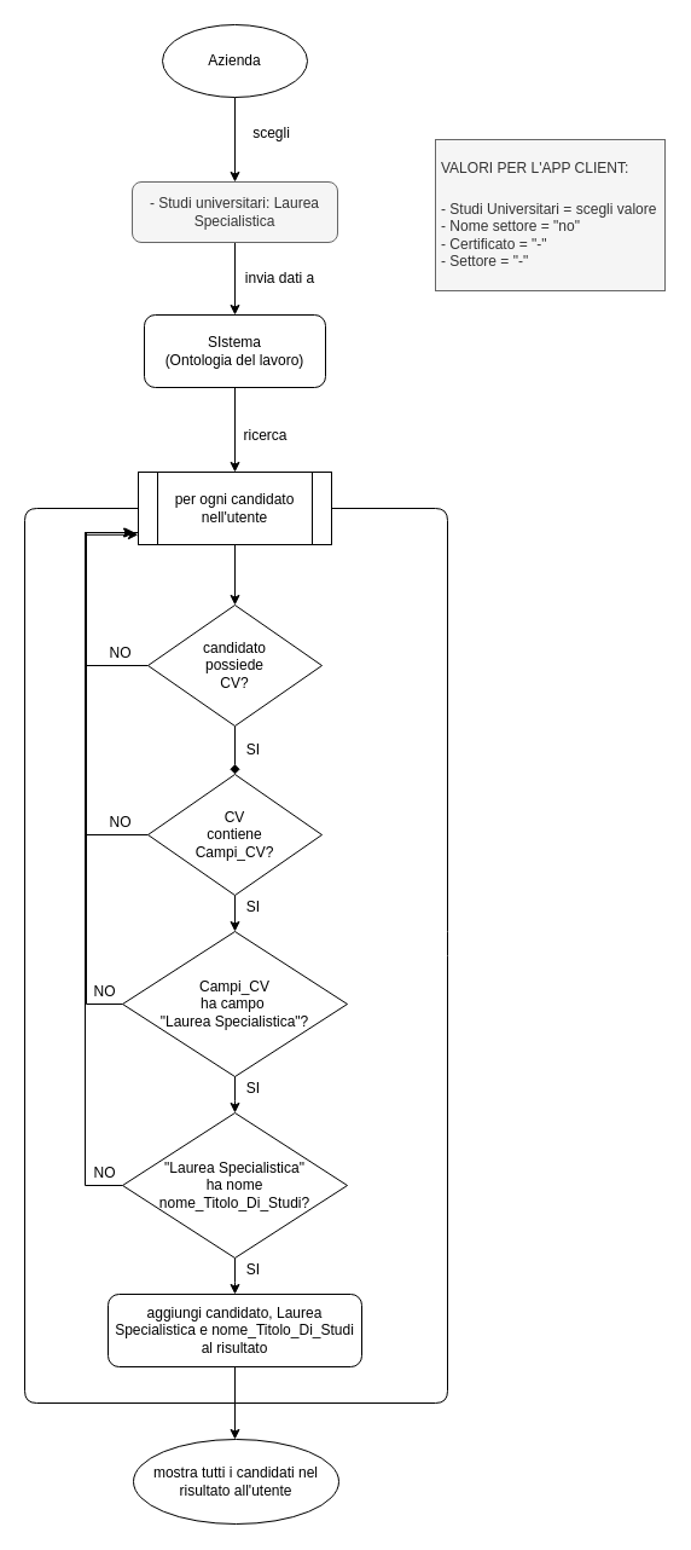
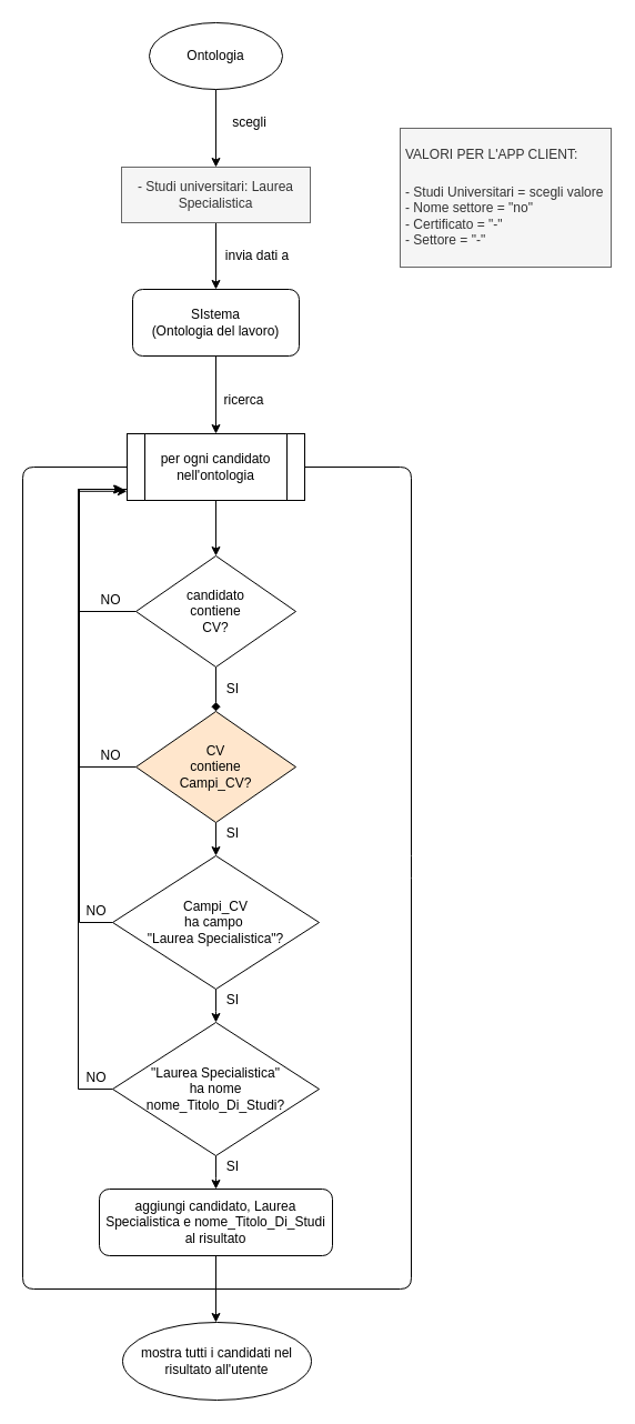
  <mxCell id="0" />
  <mxCell id="1" parent="0" />
  <mxCell id="2" style="edgeStyle=orthogonalEdgeStyle;rounded=0;orthogonalLoop=1;jettySize=auto;html=1;" parent="1" source="3" target="6" edge="1"><mxGeometry relative="1" as="geometry" /></mxCell>
- <mxCell id="3" value="Azienda" style="ellipse;whiteSpace=wrap;html=1;" parent="1" vertex="1"><mxGeometry x="134" y="20" width="120" height="60" as="geometry" /></mxCell>
+ <mxCell id="3" value="Ontologia" style="ellipse;whiteSpace=wrap;html=1;" parent="1" vertex="1"><mxGeometry x="134" y="20" width="120" height="60" as="geometry" /></mxCell>
  <mxCell id="4" value="scegli" style="text;html=1;align=center;verticalAlign=middle;resizable=0;points=[];autosize=1;" parent="1" vertex="1"><mxGeometry x="194" y="100" width="60" height="20" as="geometry" /></mxCell>
  <mxCell id="5" style="edgeStyle=orthogonalEdgeStyle;rounded=0;orthogonalLoop=1;jettySize=auto;html=1;" parent="1" source="6" target="12" edge="1"><mxGeometry relative="1" as="geometry" /></mxCell>
- <mxCell id="6" value="- Studi universitari: Laurea Specialistica" style="rounded=1;whiteSpace=wrap;html=1;fillColor=#f5f5f5;strokeColor=#666666;fontColor=#333333;" parent="1" vertex="1"><mxGeometry x="109" y="150" width="170" height="50" as="geometry" /></mxCell>
+ <mxCell id="6" value="- Studi universitari: Laurea Specialistica" style="whiteSpace=wrap;html=1;fillColor=#f5f5f5;strokeColor=#666666;fontColor=#333333;rounded=0;" parent="1" vertex="1"><mxGeometry x="109" y="150" width="170" height="50" as="geometry" /></mxCell>
  <mxCell id="7" style="edgeStyle=orthogonalEdgeStyle;rounded=0;orthogonalLoop=1;jettySize=auto;html=1;entryX=-0.011;entryY=0.876;entryDx=0;entryDy=0;entryPerimeter=0;" parent="1" source="9" target="15" edge="1"><mxGeometry relative="1" as="geometry"><Array as="points"><mxPoint x="70" y="550" /><mxPoint x="70" y="440" /><mxPoint x="114" y="440" /><mxPoint x="114" y="443" /></Array></mxGeometry></mxCell>
  <mxCell id="8" style="edgeStyle=orthogonalEdgeStyle;rounded=0;orthogonalLoop=1;jettySize=auto;html=1;entryX=0.5;entryY=0;entryDx=0;entryDy=0;endArrow=diamond;" parent="1" source="9" target="20" edge="1"><mxGeometry relative="1" as="geometry" /></mxCell>
- <mxCell id="9" value="candidato &lt;br&gt;possiede &lt;br&gt;CV?" style="rhombus;whiteSpace=wrap;html=1;" parent="1" vertex="1"><mxGeometry x="122" y="500" width="144" height="100" as="geometry" /></mxCell>
+ <mxCell id="9" value="candidato &lt;br&gt;contiene &lt;br&gt;CV?" style="rhombus;whiteSpace=wrap;html=1;" parent="1" vertex="1"><mxGeometry x="122" y="500" width="144" height="100" as="geometry" /></mxCell>
  <mxCell id="10" value="invia dati a" style="text;html=1;align=center;verticalAlign=middle;resizable=0;points=[];autosize=1;" parent="1" vertex="1"><mxGeometry x="196" y="220" width="70" height="20" as="geometry" /></mxCell>
  <mxCell id="11" style="edgeStyle=orthogonalEdgeStyle;rounded=0;orthogonalLoop=1;jettySize=auto;html=1;entryX=0.5;entryY=0;entryDx=0;entryDy=0;" parent="1" source="12" target="15" edge="1"><mxGeometry relative="1" as="geometry" /></mxCell>
  <mxCell id="12" value="SIstema&lt;br&gt;(Ontologia del lavoro)" style="rounded=1;whiteSpace=wrap;html=1;" parent="1" vertex="1"><mxGeometry x="119" y="260" width="150" height="60" as="geometry" /></mxCell>
  <mxCell id="13" value="ricerca" style="text;html=1;align=center;verticalAlign=middle;resizable=0;points=[];autosize=1;" parent="1" vertex="1"><mxGeometry x="194" y="350" width="50" height="20" as="geometry" /></mxCell>
  <mxCell id="14" style="edgeStyle=orthogonalEdgeStyle;rounded=0;orthogonalLoop=1;jettySize=auto;html=1;" parent="1" source="15" target="9" edge="1"><mxGeometry relative="1" as="geometry" /></mxCell>
- <mxCell id="15" value="per ogni candidato nell'utente" style="shape=process;whiteSpace=wrap;html=1;backgroundOutline=1;" parent="1" vertex="1"><mxGeometry x="114" y="390" width="160" height="60" as="geometry" /></mxCell>
+ <mxCell id="15" value="per ogni candidato nell'ontologia" style="shape=process;whiteSpace=wrap;html=1;backgroundOutline=1;" parent="1" vertex="1"><mxGeometry x="114" y="390" width="160" height="60" as="geometry" /></mxCell>
  <mxCell id="16" value="NO" style="text;html=1;align=center;verticalAlign=middle;resizable=0;points=[];autosize=1;" parent="1" vertex="1"><mxGeometry x="84" y="530" width="30" height="20" as="geometry" /></mxCell>
  <mxCell id="17" value="SI" style="text;html=1;align=center;verticalAlign=middle;resizable=0;points=[];autosize=1;" parent="1" vertex="1"><mxGeometry x="194" y="610" width="30" height="20" as="geometry" /></mxCell>
  <mxCell id="18" style="edgeStyle=orthogonalEdgeStyle;rounded=0;orthogonalLoop=1;jettySize=auto;html=1;" parent="1" source="20" edge="1"><mxGeometry relative="1" as="geometry"><mxPoint x="110" y="440" as="targetPoint" /><Array as="points"><mxPoint x="70" y="690" /><mxPoint x="70" y="440" /><mxPoint x="110" y="440" /></Array></mxGeometry></mxCell>
  <mxCell id="19" style="edgeStyle=orthogonalEdgeStyle;rounded=0;orthogonalLoop=1;jettySize=auto;html=1;entryX=0.5;entryY=0;entryDx=0;entryDy=0;" parent="1" source="20" target="25" edge="1"><mxGeometry relative="1" as="geometry" /></mxCell>
- <mxCell id="20" value="&lt;span&gt;CV &lt;br&gt;contiene &lt;br&gt;Campi_CV?&lt;/span&gt;" style="rhombus;whiteSpace=wrap;html=1;" parent="1" vertex="1"><mxGeometry x="122" y="640" width="144" height="100" as="geometry" /></mxCell>
+ <mxCell id="20" value="&lt;span&gt;CV &lt;br&gt;contiene &lt;br&gt;Campi_CV?&lt;/span&gt;" style="rhombus;whiteSpace=wrap;html=1;fillColor=#ffe6cc;" parent="1" vertex="1"><mxGeometry x="122" y="640" width="144" height="100" as="geometry" /></mxCell>
  <mxCell id="21" value="NO" style="text;html=1;align=center;verticalAlign=middle;resizable=0;points=[];autosize=1;" parent="1" vertex="1"><mxGeometry x="84" y="670" width="30" height="20" as="geometry" /></mxCell>
  <mxCell id="22" value="SI" style="text;html=1;align=center;verticalAlign=middle;resizable=0;points=[];autosize=1;" parent="1" vertex="1"><mxGeometry x="194" y="740" width="30" height="20" as="geometry" /></mxCell>
  <mxCell id="23" value="NO" style="text;html=1;align=center;verticalAlign=middle;resizable=0;points=[];autosize=1;" parent="1" vertex="1"><mxGeometry x="71" y="810" width="30" height="20" as="geometry" /></mxCell>
  <mxCell id="24" style="edgeStyle=orthogonalEdgeStyle;rounded=0;orthogonalLoop=1;jettySize=auto;html=1;exitX=0;exitY=0.5;exitDx=0;exitDy=0;" parent="1" source="25" edge="1"><mxGeometry relative="1" as="geometry"><mxPoint x="111" y="440" as="targetPoint" /><mxPoint x="101" y="855" as="sourcePoint" /><Array as="points"><mxPoint x="71" y="830" /><mxPoint x="71" y="440" /></Array></mxGeometry></mxCell>
  <mxCell id="25" value="&lt;span&gt;Campi_CV &lt;br&gt;ha campo&amp;nbsp;&lt;br&gt;&quot;Laurea Specialistica&quot;?&lt;br&gt;&lt;/span&gt;" style="rhombus;whiteSpace=wrap;html=1;" parent="1" vertex="1"><mxGeometry x="101" y="770" width="186" height="120" as="geometry" /></mxCell>
  <mxCell id="26" style="edgeStyle=orthogonalEdgeStyle;rounded=0;orthogonalLoop=1;jettySize=auto;html=1;entryX=0.5;entryY=0;entryDx=0;entryDy=0;" parent="1" source="25" edge="1"><mxGeometry relative="1" as="geometry"><mxPoint x="194" y="920" as="targetPoint" /></mxGeometry></mxCell>
  <mxCell id="27" value="SI" style="text;html=1;align=center;verticalAlign=middle;resizable=0;points=[];autosize=1;" parent="1" vertex="1"><mxGeometry x="194" y="890" width="30" height="20" as="geometry" /></mxCell>
  <mxCell id="28" style="edgeStyle=orthogonalEdgeStyle;rounded=0;orthogonalLoop=1;jettySize=auto;html=1;entryX=-0.001;entryY=0.863;entryDx=0;entryDy=0;entryPerimeter=0;exitX=0;exitY=0.5;exitDx=0;exitDy=0;" parent="1" source="30" target="15" edge="1"><mxGeometry relative="1" as="geometry"><Array as="points"><mxPoint x="70" y="980" /><mxPoint x="70" y="442" /></Array></mxGeometry></mxCell>
  <mxCell id="29" style="edgeStyle=orthogonalEdgeStyle;rounded=0;orthogonalLoop=1;jettySize=auto;html=1;" parent="1" source="30" edge="1"><mxGeometry relative="1" as="geometry"><mxPoint x="194" y="1070" as="targetPoint" /></mxGeometry></mxCell>
  <mxCell id="30" value="&lt;span&gt;&quot;Laurea Specialistica&quot;&lt;br&gt;ha nome&lt;br&gt;nome_Titolo_Di_Studi?&lt;br&gt;&lt;/span&gt;" style="rhombus;whiteSpace=wrap;html=1;" parent="1" vertex="1"><mxGeometry x="101" y="920" width="186" height="120" as="geometry" /></mxCell>
  <mxCell id="31" value="SI" style="text;html=1;align=center;verticalAlign=middle;resizable=0;points=[];autosize=1;" parent="1" vertex="1"><mxGeometry x="194" y="1040" width="30" height="20" as="geometry" /></mxCell>
  <mxCell id="32" value="NO" style="text;html=1;align=center;verticalAlign=middle;resizable=0;points=[];autosize=1;" parent="1" vertex="1"><mxGeometry x="71" y="960" width="30" height="20" as="geometry" /></mxCell>
  <mxCell id="33" style="edgeStyle=orthogonalEdgeStyle;rounded=0;orthogonalLoop=1;jettySize=auto;html=1;entryX=0.5;entryY=0;entryDx=0;entryDy=0;" parent="1" source="34" edge="1"><mxGeometry relative="1" as="geometry"><mxPoint x="194" y="1190" as="targetPoint" /></mxGeometry></mxCell>
  <mxCell id="34" value="aggiungi candidato, Laurea Specialistica e nome_Titolo_Di_Studi&lt;br&gt;al risultato" style="rounded=1;whiteSpace=wrap;html=1;" parent="1" vertex="1"><mxGeometry x="89" y="1070" width="210" height="60" as="geometry" /></mxCell>
  <mxCell id="35" value="&lt;span&gt;mostra tutti i candidati nel risultato all'utente&lt;/span&gt;" style="ellipse;whiteSpace=wrap;html=1;" parent="1" vertex="1"><mxGeometry x="110" y="1190" width="170" height="70" as="geometry" /></mxCell>
  <mxCell id="36" value="" style="endArrow=none;html=1;entryX=1;entryY=0.5;entryDx=0;entryDy=0;" parent="1" target="15" edge="1"><mxGeometry width="50" height="50" relative="1" as="geometry"><mxPoint x="194" y="1160" as="sourcePoint" /><mxPoint x="220" y="780" as="targetPoint" /><Array as="points"><mxPoint x="370" y="1160" /><mxPoint x="370" y="780" /><mxPoint x="370" y="420" /></Array></mxGeometry></mxCell>
  <mxCell id="37" value="" style="endArrow=none;html=1;entryX=0;entryY=0.5;entryDx=0;entryDy=0;" parent="1" target="15" edge="1"><mxGeometry width="50" height="50" relative="1" as="geometry"><mxPoint x="194" y="1160" as="sourcePoint" /><mxPoint x="350" y="560" as="targetPoint" /><Array as="points"><mxPoint x="20" y="1160" /><mxPoint x="20" y="420" /></Array></mxGeometry></mxCell>
  <mxCell id="38" value="&lt;h1&gt;&lt;span style=&quot;font-size: 12px ; font-weight: 400 ; text-align: center&quot;&gt;VALORI PER L'APP CLIENT:&lt;/span&gt;&lt;br&gt;&lt;/h1&gt;&lt;p&gt;&lt;span style=&quot;text-align: center&quot;&gt;- Studi Universitari = scegli valore&lt;/span&gt;&lt;br style=&quot;text-align: center&quot;&gt;&lt;span style=&quot;text-align: center&quot;&gt;- Nome settore = &quot;no&quot;&lt;/span&gt;&lt;br style=&quot;text-align: center&quot;&gt;&lt;span style=&quot;text-align: center&quot;&gt;- Certificato = &quot;-&quot;&lt;/span&gt;&lt;br style=&quot;text-align: center&quot;&gt;&lt;span style=&quot;text-align: center&quot;&gt;- Settore = &quot;-&quot;&lt;/span&gt;&lt;br&gt;&lt;/p&gt;" style="text;html=1;strokeColor=#666666;fillColor=#f5f5f5;spacing=5;spacingTop=-20;whiteSpace=wrap;overflow=hidden;rounded=0;fontColor=#333333;" parent="1" vertex="1"><mxGeometry x="360" y="115" width="190" height="125" as="geometry" /></mxCell>
